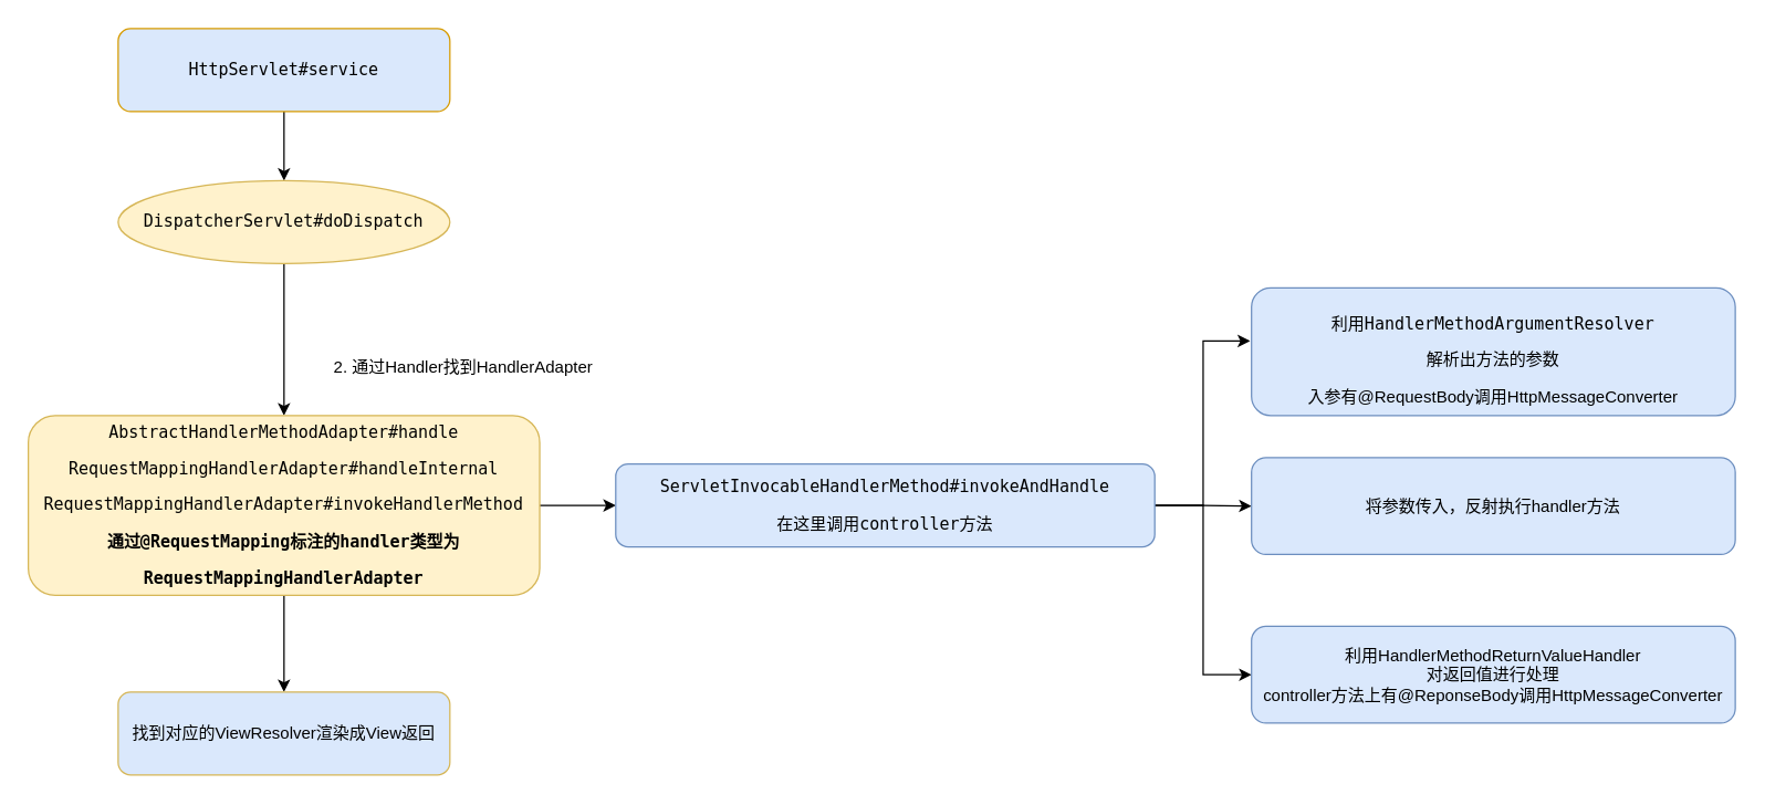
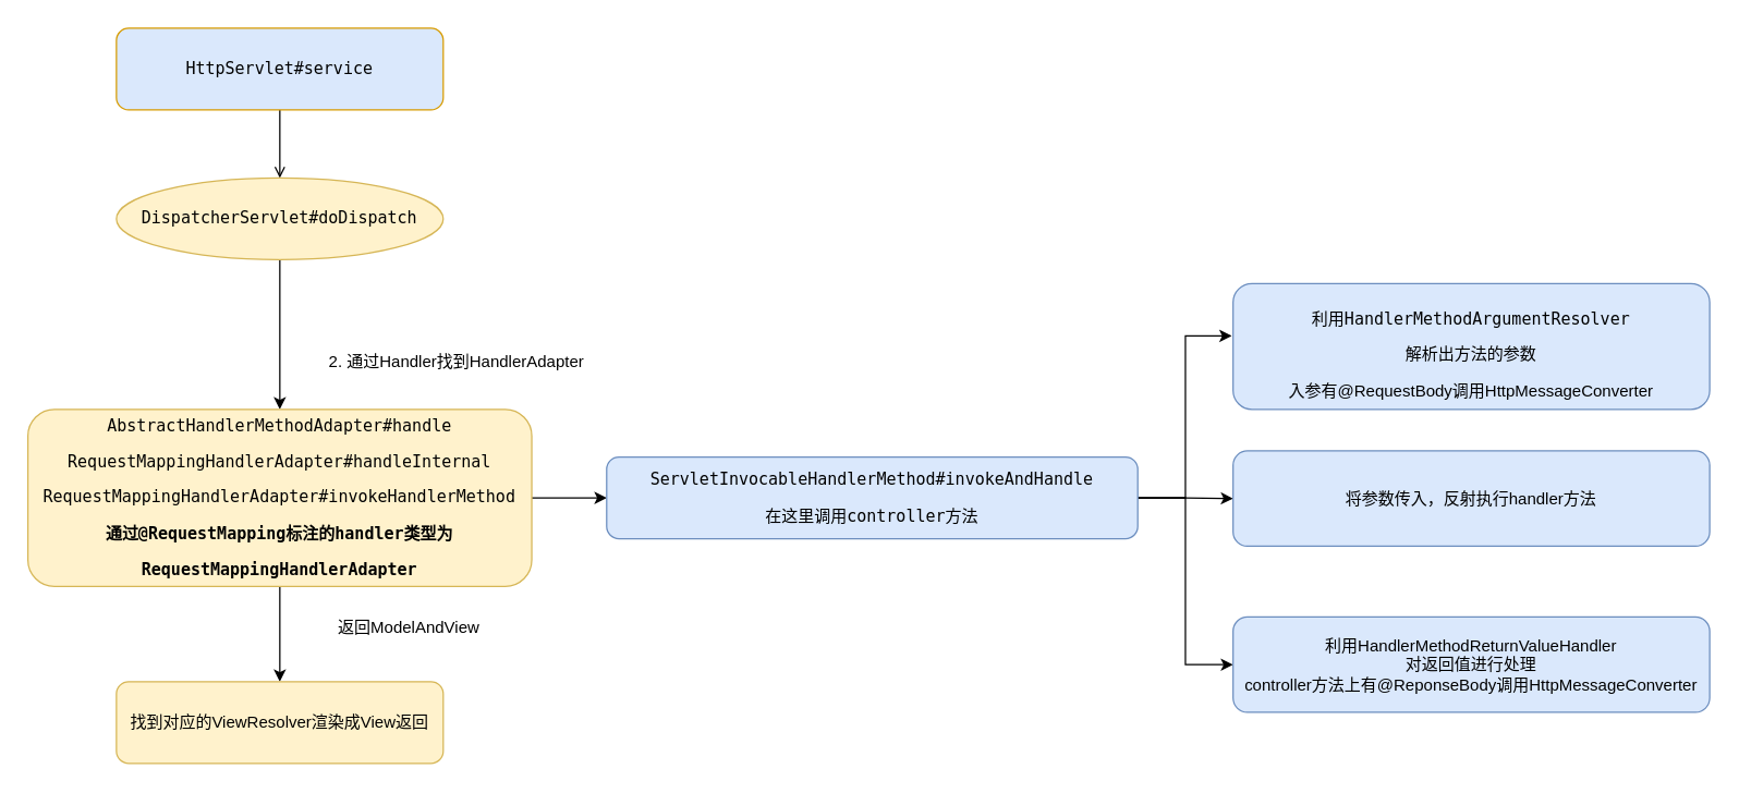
  <mxCell id="0" />
  <mxCell id="1" parent="0" />
- <mxCell id="2" style="edgeStyle=orthogonalEdgeStyle;rounded=0;orthogonalLoop=1;jettySize=auto;html=1;entryX=0.5;entryY=0;entryDx=0;entryDy=0;" edge="1" parent="1" source="3" target="5"><mxGeometry relative="1" as="geometry" /></mxCell>
+ <mxCell id="2" style="edgeStyle=orthogonalEdgeStyle;rounded=0;orthogonalLoop=1;jettySize=auto;html=1;entryX=0.5;entryY=0;entryDx=0;entryDy=0;endArrow=open;" edge="1" parent="1" source="3" target="5"><mxGeometry relative="1" as="geometry" /></mxCell>
  <mxCell id="3" value="&lt;pre&gt;HttpServlet#service&lt;/pre&gt;" style="rounded=1;whiteSpace=wrap;html=1;fillColor=#dae8fc;strokeColor=#d79b00;" parent="1" vertex="1"><mxGeometry x="85" y="20" width="240" height="60" as="geometry" /></mxCell>
  <mxCell id="4" style="edgeStyle=orthogonalEdgeStyle;rounded=0;orthogonalLoop=1;jettySize=auto;html=1;exitX=0.5;exitY=1;exitDx=0;exitDy=0;entryX=0.5;entryY=0;entryDx=0;entryDy=0;" edge="1" parent="1" source="5" target="8"><mxGeometry relative="1" as="geometry" /></mxCell>
  <mxCell id="5" value="&lt;pre&gt;DispatcherServlet#doDispatch&lt;/pre&gt;" style="ellipse;whiteSpace=wrap;html=1;fillColor=#fff2cc;strokeColor=#d6b656;" parent="1" vertex="1"><mxGeometry x="85" y="130" width="240" height="60" as="geometry" /></mxCell>
  <mxCell id="6" style="edgeStyle=orthogonalEdgeStyle;rounded=0;orthogonalLoop=1;jettySize=auto;html=1;" edge="1" parent="1" source="8" target="17"><mxGeometry relative="1" as="geometry" /></mxCell>
  <mxCell id="7" style="edgeStyle=orthogonalEdgeStyle;rounded=0;orthogonalLoop=1;jettySize=auto;html=1;exitX=1;exitY=0.5;exitDx=0;exitDy=0;entryX=0;entryY=0.5;entryDx=0;entryDy=0;" edge="1" parent="1" source="8" target="13"><mxGeometry relative="1" as="geometry" /></mxCell>
  <mxCell id="8" value="&lt;pre&gt;AbstractHandlerMethodAdapter#handle&lt;/pre&gt;&lt;pre&gt;&lt;pre&gt;RequestMappingHandlerAdapter#handleInternal&lt;/pre&gt;&lt;pre&gt;RequestMappingHandlerAdapter#invokeHandlerMethod&lt;/pre&gt;&lt;pre&gt;&lt;b&gt;通过@RequestMapping标注的handler类型为&lt;/b&gt;&lt;/pre&gt;&lt;pre&gt;&lt;b&gt;RequestMappingHandlerAdapter&lt;/b&gt;&lt;/pre&gt;&lt;/pre&gt;" style="rounded=1;whiteSpace=wrap;html=1;fillColor=#fff2cc;strokeColor=#d6b656;" parent="1" vertex="1"><mxGeometry x="20" y="300" width="370" height="130" as="geometry" /></mxCell>
  <mxCell id="9" value="2. 通过Handler找到HandlerAdapter" style="text;html=1;strokeColor=none;fillColor=none;align=center;verticalAlign=middle;whiteSpace=wrap;rounded=0;" parent="1" vertex="1"><mxGeometry x="195" y="250" width="280" height="30" as="geometry" /></mxCell>
  <mxCell id="10" style="edgeStyle=orthogonalEdgeStyle;rounded=0;orthogonalLoop=1;jettySize=auto;html=1;exitX=1;exitY=0.5;exitDx=0;exitDy=0;entryX=-0.003;entryY=0.416;entryDx=0;entryDy=0;entryPerimeter=0;" edge="1" parent="1" source="13" target="14"><mxGeometry relative="1" as="geometry" /></mxCell>
  <mxCell id="11" style="edgeStyle=orthogonalEdgeStyle;rounded=0;orthogonalLoop=1;jettySize=auto;html=1;exitX=1;exitY=0.5;exitDx=0;exitDy=0;entryX=0;entryY=0.5;entryDx=0;entryDy=0;" edge="1" parent="1" source="13" target="16"><mxGeometry relative="1" as="geometry" /></mxCell>
  <mxCell id="12" style="edgeStyle=orthogonalEdgeStyle;rounded=0;orthogonalLoop=1;jettySize=auto;html=1;exitX=1;exitY=0.5;exitDx=0;exitDy=0;entryX=0;entryY=0.5;entryDx=0;entryDy=0;" edge="1" parent="1" source="13" target="15"><mxGeometry relative="1" as="geometry" /></mxCell>
  <mxCell id="13" value="&lt;pre&gt;ServletInvocableHandlerMethod#invokeAndHandle&lt;br&gt;&lt;/pre&gt;&lt;pre&gt;在这里调用controller方法&lt;/pre&gt;" style="rounded=1;whiteSpace=wrap;html=1;fillColor=#dae8fc;strokeColor=#6c8ebf;" parent="1" vertex="1"><mxGeometry x="445" y="335" width="390" height="60" as="geometry" /></mxCell>
  <mxCell id="14" value="&lt;pre&gt;利用HandlerMethodArgumentResolver&lt;/pre&gt;&lt;pre&gt;解析出方法的参数&lt;/pre&gt;入参有@RequestBody调用HttpMessageConverter" style="rounded=1;whiteSpace=wrap;html=1;fillColor=#dae8fc;strokeColor=#6c8ebf;" parent="1" vertex="1"><mxGeometry x="905" y="207.5" width="350" height="92.5" as="geometry" /></mxCell>
  <mxCell id="15" value="利用HandlerMethodReturnValueHandler&lt;br&gt;对返回值进行处理&lt;br&gt;controller方法上有@ReponseBody调用HttpMessageConverter" style="rounded=1;whiteSpace=wrap;html=1;fillColor=#dae8fc;strokeColor=#6c8ebf;" parent="1" vertex="1"><mxGeometry x="905" y="452.5" width="350" height="70" as="geometry" /></mxCell>
  <mxCell id="16" value="将参数传入，反射执行handler方法" style="rounded=1;whiteSpace=wrap;html=1;fillColor=#dae8fc;strokeColor=#6c8ebf;" parent="1" vertex="1"><mxGeometry x="905" y="330.5" width="350" height="70" as="geometry" /></mxCell>
- <mxCell id="17" value="找到对应的ViewResolver渲染成View返回" style="rounded=1;whiteSpace=wrap;html=1;fillColor=#dae8fc;strokeColor=#d6b656;" vertex="1" parent="1"><mxGeometry x="85" y="500" width="240" height="60" as="geometry" /></mxCell>
+ <mxCell id="17" value="找到对应的ViewResolver渲染成View返回" style="rounded=1;whiteSpace=wrap;html=1;fillColor=#fff2cc;strokeColor=#d6b656;" vertex="1" parent="1"><mxGeometry x="85" y="500" width="240" height="60" as="geometry" /></mxCell>
+ <mxCell id="18" value="返回ModelAndView" style="text;html=1;strokeColor=none;fillColor=none;align=center;verticalAlign=middle;whiteSpace=wrap;rounded=0;" vertex="1" parent="1"><mxGeometry x="235" y="452.5" width="130" height="17" as="geometry" /></mxCell>
